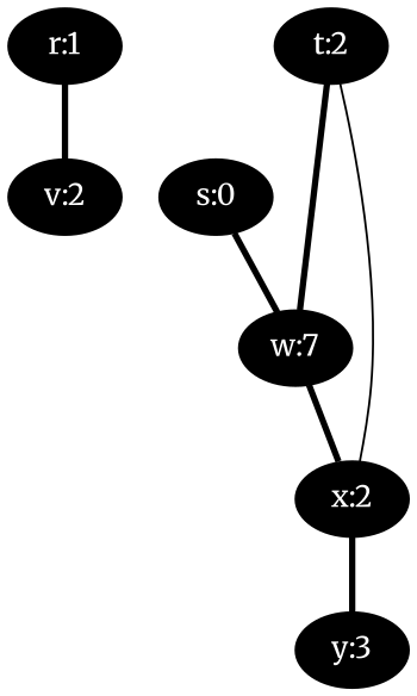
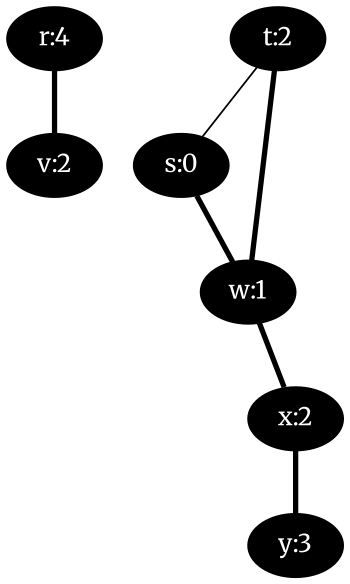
  graph {
    fontname=Merriweather
    node [fillcolor=black fontcolor=white fontname=Merriweather style=filled]
    edge [fontname=Merriweather penwidth=3]
-   n1 [label="r:1"]
+   n1 [label="r:4"]
    n2 [label="v:2"]
    n3 [label="s:0"]
-   n4 [label="w:7"]
+   n4 [label="w:1"]
    n5 [label="x:2"]
    n6 [label="t:2"]
    n7 [label="y:3"]
    n1 -- n2
    n3 -- n4
    n4 -- n5
    n5 -- n7
    n6 -- n4
-   n6 -- n5 [penwidth=1]
+   n6 -- n3 [penwidth=1]
  }
